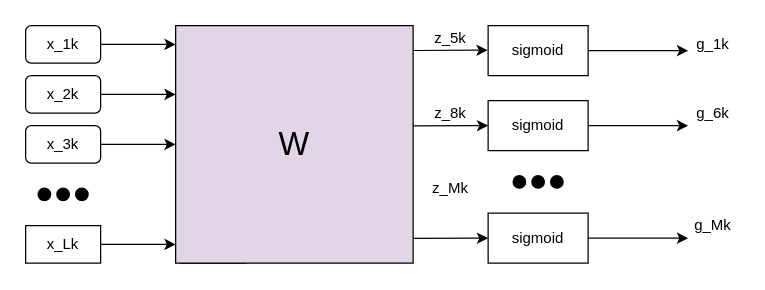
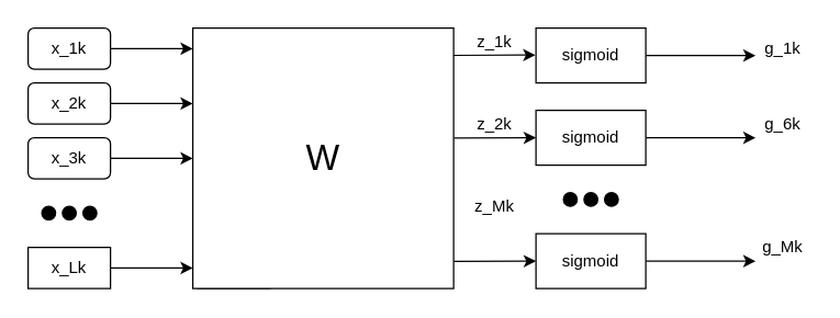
  <mxCell id="0" />
  <mxCell id="1" parent="0" />
  <mxCell id="2" value="" style="edgeStyle=orthogonalEdgeStyle;rounded=0;orthogonalLoop=1;jettySize=auto;html=1;" edge="1" parent="1" source="3" target="4"><mxGeometry relative="1" as="geometry" /></mxCell>
  <mxCell id="3" value="x_1k" style="rounded=1;whiteSpace=wrap;html=1;fontSize=12;glass=0;strokeWidth=1;shadow=0;" parent="1" vertex="1"><mxGeometry x="20" y="20" width="60" height="30" as="geometry" /></mxCell>
  <mxCell id="4" value="x_1k" style="rounded=1;whiteSpace=wrap;html=1;fontSize=12;glass=0;strokeWidth=1;shadow=0;" vertex="1" parent="1"><mxGeometry x="140" y="20" width="60" height="30" as="geometry" /></mxCell>
  <mxCell id="5" value="" style="edgeStyle=orthogonalEdgeStyle;rounded=0;orthogonalLoop=1;jettySize=auto;html=1;" edge="1" parent="1" source="6" target="7"><mxGeometry relative="1" as="geometry" /></mxCell>
  <mxCell id="6" value="x_2k" style="rounded=1;whiteSpace=wrap;html=1;fontSize=12;glass=0;strokeWidth=1;shadow=0;" vertex="1" parent="1"><mxGeometry x="20" y="60" width="60" height="30" as="geometry" /></mxCell>
  <mxCell id="7" value="x_2k" style="rounded=1;whiteSpace=wrap;html=1;fontSize=12;glass=0;strokeWidth=1;shadow=0;" vertex="1" parent="1"><mxGeometry x="140" y="60" width="60" height="30" as="geometry" /></mxCell>
  <mxCell id="8" value="" style="edgeStyle=orthogonalEdgeStyle;rounded=0;orthogonalLoop=1;jettySize=auto;html=1;" edge="1" parent="1" source="9" target="10"><mxGeometry relative="1" as="geometry" /></mxCell>
  <mxCell id="9" value="x_3k" style="rounded=1;whiteSpace=wrap;html=1;fontSize=12;glass=0;strokeWidth=1;shadow=0;" vertex="1" parent="1"><mxGeometry x="20" y="100" width="60" height="30" as="geometry" /></mxCell>
  <mxCell id="10" value="x_3k" style="rounded=1;whiteSpace=wrap;html=1;fontSize=12;glass=0;strokeWidth=1;shadow=0;" vertex="1" parent="1"><mxGeometry x="140" y="100" width="60" height="30" as="geometry" /></mxCell>
  <mxCell id="11" value="" style="edgeStyle=orthogonalEdgeStyle;rounded=0;orthogonalLoop=1;jettySize=auto;html=1;" edge="1" parent="1" source="12" target="13"><mxGeometry relative="1" as="geometry" /></mxCell>
  <mxCell id="12" value="x_Lk" style="whiteSpace=wrap;html=1;fontSize=12;glass=0;strokeWidth=1;shadow=0;rounded=0;" vertex="1" parent="1"><mxGeometry x="20" y="180" width="60" height="30" as="geometry" /></mxCell>
  <mxCell id="13" value="x_nk" style="rounded=1;whiteSpace=wrap;html=1;fontSize=12;glass=0;strokeWidth=1;shadow=0;" vertex="1" parent="1"><mxGeometry x="140" y="180" width="60" height="30" as="geometry" /></mxCell>
  <mxCell id="14" value="" style="ellipse;whiteSpace=wrap;html=1;aspect=fixed;fillColor=#000000;" vertex="1" parent="1"><mxGeometry x="45" y="150" width="10" height="10" as="geometry" /></mxCell>
  <mxCell id="15" value="" style="ellipse;whiteSpace=wrap;html=1;aspect=fixed;fillColor=#000000;" vertex="1" parent="1"><mxGeometry x="60" y="150" width="10" height="10" as="geometry" /></mxCell>
  <mxCell id="16" value="" style="ellipse;whiteSpace=wrap;html=1;aspect=fixed;fillColor=#000000;" vertex="1" parent="1"><mxGeometry x="30" y="150" width="10" height="10" as="geometry" /></mxCell>
- <mxCell id="17" value="&lt;font style=&quot;font-size: 26px&quot;&gt;W&lt;/font&gt;" style="whiteSpace=wrap;html=1;aspect=fixed;fillColor=#e1d5e7;" vertex="1" parent="1"><mxGeometry x="140" y="20" width="190" height="190" as="geometry" /></mxCell>
+ <mxCell id="17" value="&lt;font style=&quot;font-size: 26px&quot;&gt;W&lt;/font&gt;" style="whiteSpace=wrap;html=1;aspect=fixed;fillColor=#FFFFFF;" vertex="1" parent="1"><mxGeometry x="140" y="20" width="190" height="190" as="geometry" /></mxCell>
  <mxCell id="18" value="" style="edgeStyle=orthogonalEdgeStyle;rounded=0;orthogonalLoop=1;jettySize=auto;html=1;" edge="1" parent="1" source="19"><mxGeometry relative="1" as="geometry"><mxPoint x="550" y="40" as="targetPoint" /></mxGeometry></mxCell>
  <mxCell id="19" value="sigmoid" style="rounded=0;whiteSpace=wrap;html=1;fillColor=#FFFFFF;" vertex="1" parent="1"><mxGeometry x="390" y="20" width="80" height="40" as="geometry" /></mxCell>
  <mxCell id="20" value="" style="edgeStyle=orthogonalEdgeStyle;rounded=0;orthogonalLoop=1;jettySize=auto;html=1;" edge="1" parent="1" source="21"><mxGeometry relative="1" as="geometry"><mxPoint x="550" y="100" as="targetPoint" /></mxGeometry></mxCell>
  <mxCell id="21" value="sigmoid" style="rounded=0;whiteSpace=wrap;html=1;fillColor=#FFFFFF;" vertex="1" parent="1"><mxGeometry x="390" y="80" width="80" height="40" as="geometry" /></mxCell>
  <mxCell id="22" value="" style="edgeStyle=orthogonalEdgeStyle;rounded=0;orthogonalLoop=1;jettySize=auto;html=1;" edge="1" parent="1" source="23"><mxGeometry relative="1" as="geometry"><mxPoint x="550" y="190" as="targetPoint" /></mxGeometry></mxCell>
  <mxCell id="23" value="sigmoid" style="rounded=0;whiteSpace=wrap;html=1;fillColor=#FFFFFF;" vertex="1" parent="1"><mxGeometry x="390" y="170" width="80" height="40" as="geometry" /></mxCell>
  <mxCell id="24" value="" style="ellipse;whiteSpace=wrap;html=1;aspect=fixed;fillColor=#000000;" vertex="1" parent="1"><mxGeometry x="425" y="140" width="10" height="10" as="geometry" /></mxCell>
  <mxCell id="25" value="" style="ellipse;whiteSpace=wrap;html=1;aspect=fixed;fillColor=#000000;" vertex="1" parent="1"><mxGeometry x="440" y="140" width="10" height="10" as="geometry" /></mxCell>
  <mxCell id="26" value="" style="ellipse;whiteSpace=wrap;html=1;aspect=fixed;fillColor=#000000;" vertex="1" parent="1"><mxGeometry x="410" y="140" width="10" height="10" as="geometry" /></mxCell>
  <mxCell id="27" value="" style="endArrow=classic;html=1;exitX=1.002;exitY=0.896;exitDx=0;exitDy=0;exitPerimeter=0;entryX=0;entryY=0.5;entryDx=0;entryDy=0;" edge="1" parent="1" source="17" target="23"><mxGeometry width="50" height="50" relative="1" as="geometry"><mxPoint x="340" y="250" as="sourcePoint" /><mxPoint x="390" y="200" as="targetPoint" /></mxGeometry></mxCell>
  <mxCell id="28" value="" style="endArrow=classic;html=1;exitX=1.002;exitY=0.896;exitDx=0;exitDy=0;exitPerimeter=0;entryX=0;entryY=0.5;entryDx=0;entryDy=0;" edge="1" parent="1"><mxGeometry width="50" height="50" relative="1" as="geometry"><mxPoint x="330.38" y="100.24" as="sourcePoint" /><mxPoint x="390" y="100" as="targetPoint" /></mxGeometry></mxCell>
  <mxCell id="29" value="" style="endArrow=classic;html=1;exitX=1.002;exitY=0.896;exitDx=0;exitDy=0;exitPerimeter=0;entryX=0;entryY=0.5;entryDx=0;entryDy=0;" edge="1" parent="1"><mxGeometry width="50" height="50" relative="1" as="geometry"><mxPoint x="330" y="39.9" as="sourcePoint" /><mxPoint x="389.62" y="39.66" as="targetPoint" /></mxGeometry></mxCell>
  <mxCell id="30" value="g_1k&lt;br&gt;" style="text;html=1;strokeColor=none;fillColor=none;align=center;verticalAlign=middle;whiteSpace=wrap;rounded=0;" vertex="1" parent="1"><mxGeometry x="550" y="25" width="40" height="20" as="geometry" /></mxCell>
  <mxCell id="31" value="g_6k" style="text;html=1;strokeColor=none;fillColor=none;align=center;verticalAlign=middle;whiteSpace=wrap;rounded=0;" vertex="1" parent="1"><mxGeometry x="550" y="80" width="40" height="20" as="geometry" /></mxCell>
  <mxCell id="32" value="g_Mk" style="text;html=1;strokeColor=none;fillColor=none;align=center;verticalAlign=middle;whiteSpace=wrap;rounded=0;" vertex="1" parent="1"><mxGeometry x="550" y="170" width="40" height="20" as="geometry" /></mxCell>
  <mxCell id="33" value="z_Mk" style="text;html=1;strokeColor=none;fillColor=none;align=center;verticalAlign=middle;whiteSpace=wrap;rounded=0;" vertex="1" parent="1"><mxGeometry x="340" y="140" width="40" height="20" as="geometry" /></mxCell>
- <mxCell id="34" value="z_8k" style="text;html=1;strokeColor=none;fillColor=none;align=center;verticalAlign=middle;whiteSpace=wrap;rounded=0;" vertex="1" parent="1"><mxGeometry x="340" y="80" width="40" height="20" as="geometry" /></mxCell>
- <mxCell id="35" value="z_5k" style="text;html=1;strokeColor=none;fillColor=none;align=center;verticalAlign=middle;whiteSpace=wrap;rounded=0;" vertex="1" parent="1"><mxGeometry x="340" y="20" width="40" height="20" as="geometry" /></mxCell>
+ <mxCell id="34" value="z_2k" style="text;html=1;strokeColor=none;fillColor=none;align=center;verticalAlign=middle;whiteSpace=wrap;rounded=0;" vertex="1" parent="1"><mxGeometry x="340" y="80" width="40" height="20" as="geometry" /></mxCell>
+ <mxCell id="35" value="z_1k" style="text;html=1;strokeColor=none;fillColor=none;align=center;verticalAlign=middle;whiteSpace=wrap;rounded=0;" vertex="1" parent="1"><mxGeometry x="340" y="20" width="40" height="20" as="geometry" /></mxCell>
